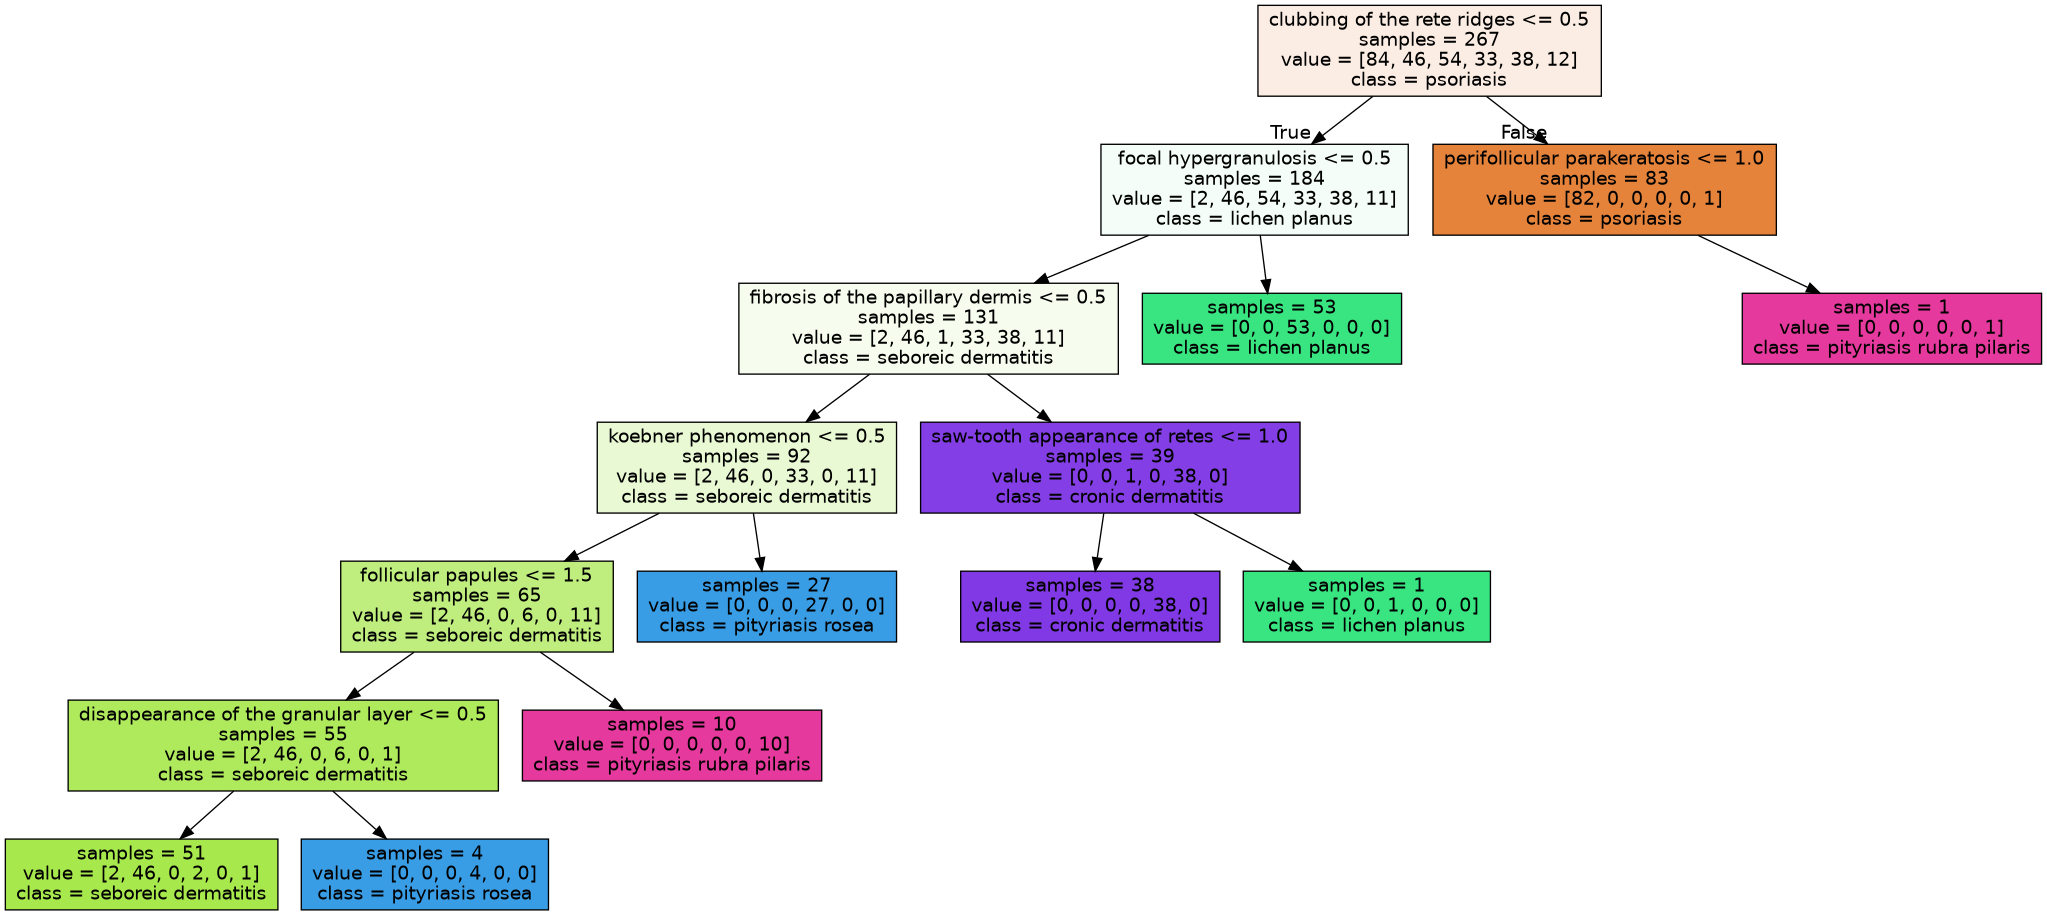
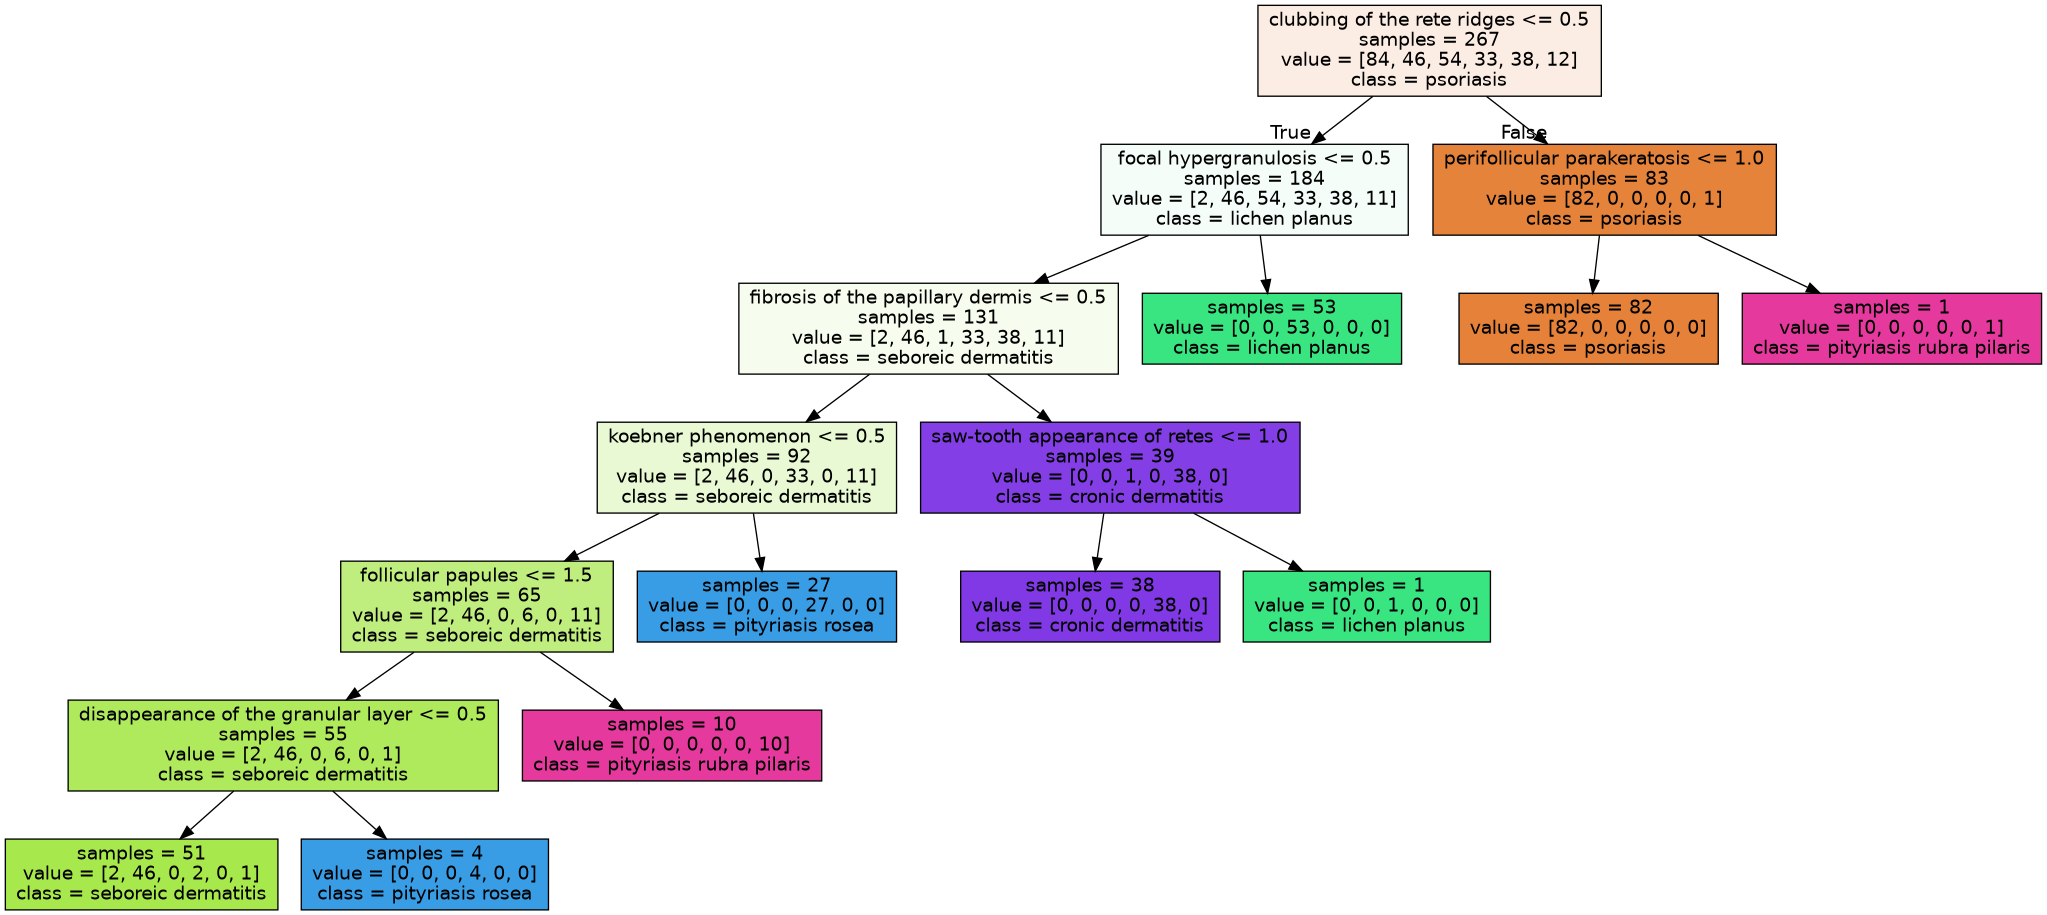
  digraph {
    fontname="DejaVu Sans"
    node [color=black fillcolor="#39e581" fontname="DejaVu Sans" shape=box style=filled]
    edge [fontname="DejaVu Sans"]
    n1 [fillcolor="#fbede3" label="clubbing of the rete ridges <= 0.5\nsamples = 267\nvalue = [84, 46, 54, 33, 38, 12]\nclass = psoriasis"]
    n2 [fillcolor="#f4fdf8" label="focal hypergranulosis <= 0.5\nsamples = 184\nvalue = [2, 46, 54, 33, 38, 11]\nclass = lichen planus"]
    n3 [fillcolor="#e5833b" label="perifollicular parakeratosis <= 1.0\nsamples = 83\nvalue = [82, 0, 0, 0, 0, 1]\nclass = psoriasis"]
    n4 [fillcolor="#f7fdee" label="fibrosis of the papillary dermis <= 0.5\nsamples = 131\nvalue = [2, 46, 1, 33, 38, 11]\nclass = seboreic dermatitis"]
    n5 [label="samples = 53\nvalue = [0, 0, 53, 0, 0, 0]\nclass = lichen planus"]
    n6 [fillcolor="#e9f9d3" label="koebner phenomenon <= 0.5\nsamples = 92\nvalue = [2, 46, 0, 33, 0, 11]\nclass = seboreic dermatitis"]
    n7 [fillcolor="#843ee6" label="saw-tooth appearance of retes <= 1.0\nsamples = 39\nvalue = [0, 0, 1, 0, 38, 0]\nclass = cronic dermatitis"]
    n8 [fillcolor="#bfee7f" label="follicular papules <= 1.5\nsamples = 65\nvalue = [2, 46, 0, 6, 0, 11]\nclass = seboreic dermatitis"]
    n9 [fillcolor="#399de5" label="samples = 27\nvalue = [0, 0, 0, 27, 0, 0]\nclass = pityriasis rosea"]
    n10 [fillcolor="#afea5d" label="disappearance of the granular layer <= 0.5\nsamples = 55\nvalue = [2, 46, 0, 6, 0, 1]\nclass = seboreic dermatitis"]
    n11 [fillcolor="#e5399d" label="samples = 10\nvalue = [0, 0, 0, 0, 0, 10]\nclass = pityriasis rubra pilaris"]
    n12 [fillcolor="#a7e84d" label="samples = 51\nvalue = [2, 46, 0, 2, 0, 1]\nclass = seboreic dermatitis"]
    n13 [fillcolor="#399de5" label="samples = 4\nvalue = [0, 0, 0, 4, 0, 0]\nclass = pityriasis rosea"]
    n14 [fillcolor="#8139e5" label="samples = 38\nvalue = [0, 0, 0, 0, 38, 0]\nclass = cronic dermatitis"]
    n15 [label="samples = 1\nvalue = [0, 0, 1, 0, 0, 0]\nclass = lichen planus"]
+   n16 [fillcolor="#e58139" label="samples = 82\nvalue = [82, 0, 0, 0, 0, 0]\nclass = psoriasis"]
    n17 [fillcolor="#e5399d" label="samples = 1\nvalue = [0, 0, 0, 0, 0, 1]\nclass = pityriasis rubra pilaris"]
    n1 -> n2 [headlabel=True labelangle=45 labeldistance=2.5]
    n1 -> n3 [headlabel=False labelangle=-45 labeldistance=2.5]
    n2 -> n4
    n2 -> n5
+   n3 -> n16
    n3 -> n17
    n4 -> n6
    n4 -> n7
    n6 -> n8
    n6 -> n9
    n7 -> n14
    n7 -> n15
    n8 -> n10
    n8 -> n11
    n10 -> n12
    n10 -> n13
  }
